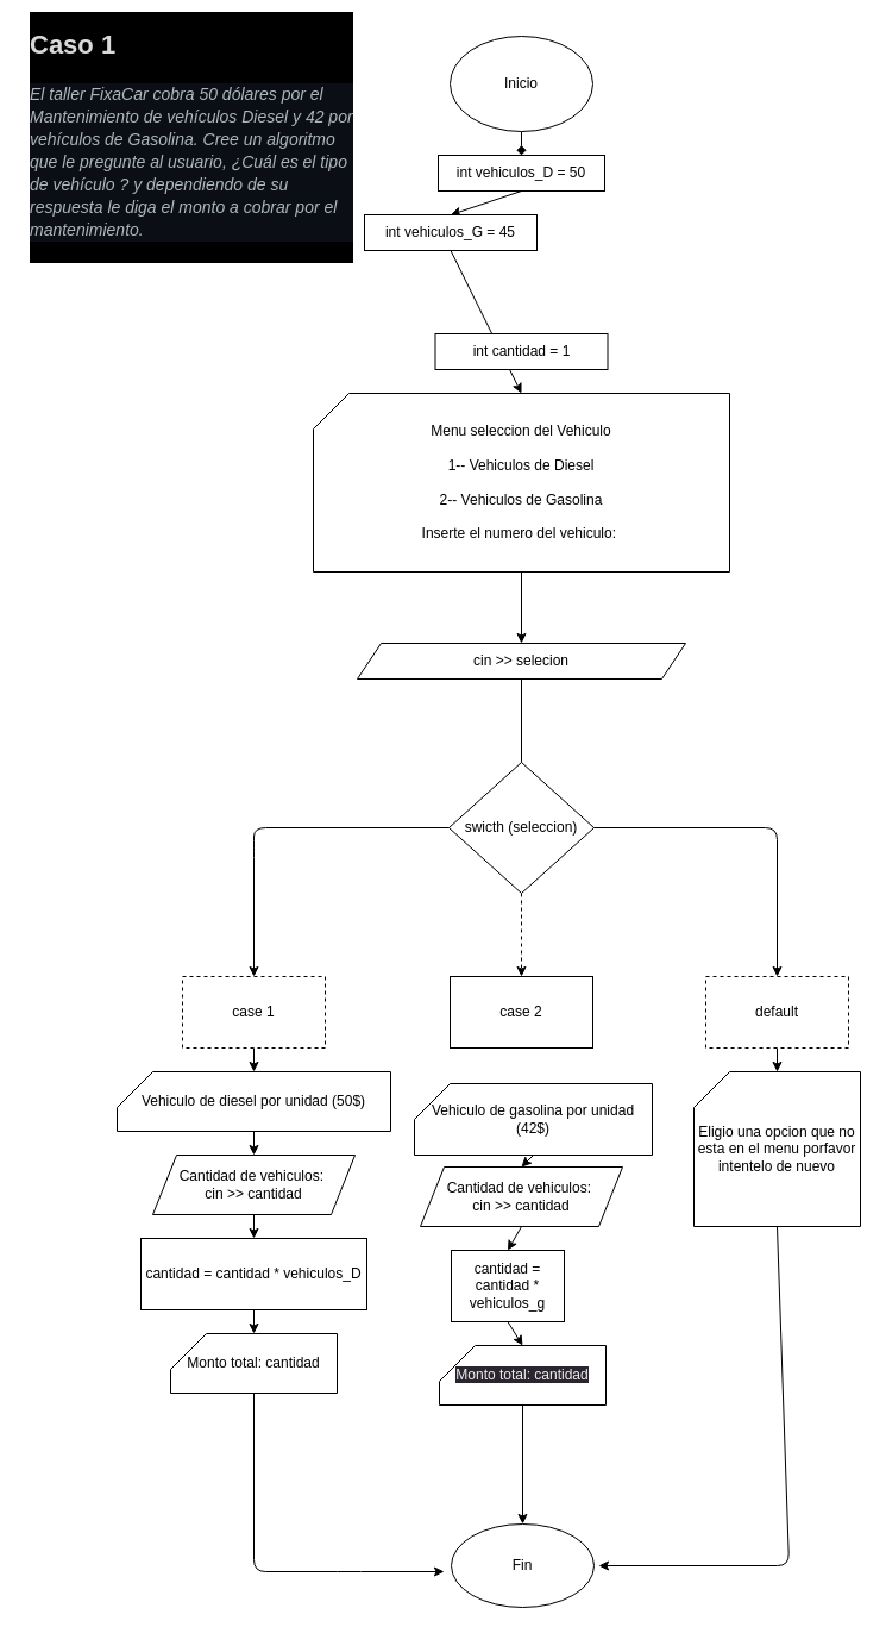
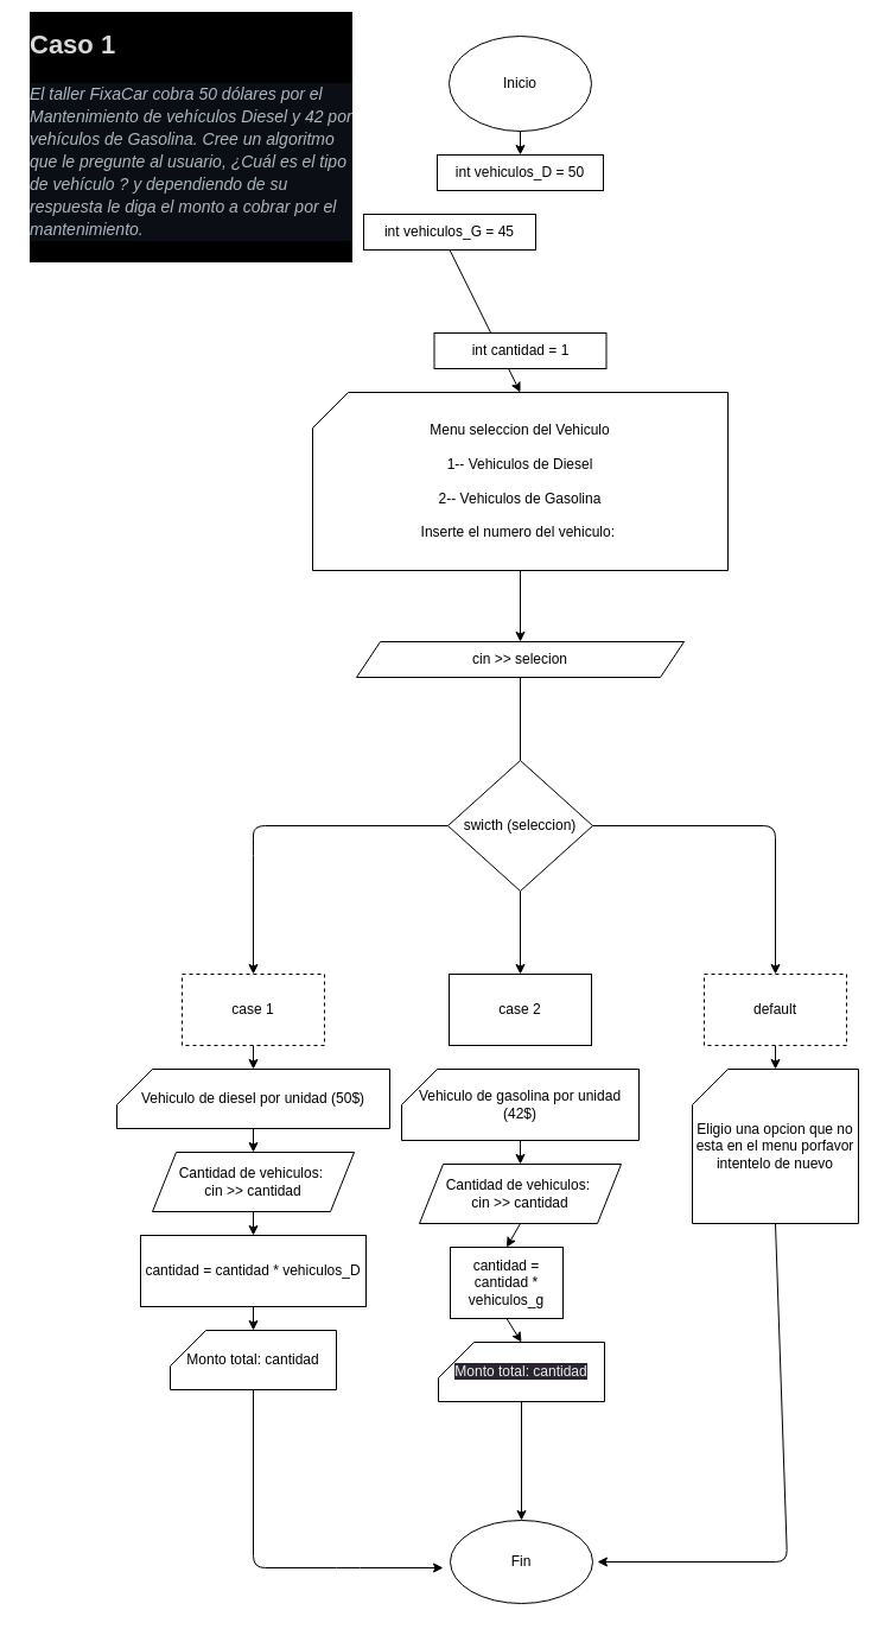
  <mxCell id="0" />
  <mxCell id="1" parent="0" />
- <mxCell id="2" style="edgeStyle=none;html=1;exitX=0.5;exitY=1;exitDx=0;exitDy=0;endArrow=diamond;" parent="1" source="3" target="6" edge="1"><mxGeometry relative="1" as="geometry" /></mxCell>
+ <mxCell id="2" style="edgeStyle=none;html=1;exitX=0.5;exitY=1;exitDx=0;exitDy=0;" parent="1" source="3" target="6" edge="1"><mxGeometry relative="1" as="geometry" /></mxCell>
  <mxCell id="3" value="Inicio" style="ellipse;whiteSpace=wrap;html=1;" parent="1" vertex="1"><mxGeometry x="378" y="30" width="120" height="80" as="geometry" /></mxCell>
  <mxCell id="4" value="Fin" style="ellipse;whiteSpace=wrap;html=1;" parent="1" vertex="1"><mxGeometry x="379" y="1280" width="120" height="70" as="geometry" /></mxCell>
- <mxCell id="5" style="edgeStyle=none;html=1;exitX=0.5;exitY=1;exitDx=0;exitDy=0;entryX=0.5;entryY=0;entryDx=0;entryDy=0;" parent="1" source="6" target="8" edge="1"><mxGeometry relative="1" as="geometry" /></mxCell>
  <mxCell id="6" value="int vehiculos_D = 50" style="rounded=0;whiteSpace=wrap;html=1;" parent="1" vertex="1"><mxGeometry x="368" y="130" width="140" height="30" as="geometry" /></mxCell>
  <mxCell id="7" style="edgeStyle=none;html=1;exitX=0.5;exitY=1;exitDx=0;exitDy=0;entryX=0.5;entryY=0;entryDx=0;entryDy=0;entryPerimeter=0;" parent="1" source="8" target="10" edge="1"><mxGeometry relative="1" as="geometry" /></mxCell>
  <mxCell id="8" value="int vehiculos_G = 45" style="rounded=0;whiteSpace=wrap;html=1;" parent="1" vertex="1"><mxGeometry x="306" y="180" width="145" height="30" as="geometry" /></mxCell>
  <mxCell id="9" style="edgeStyle=none;html=1;exitX=0.5;exitY=1;exitDx=0;exitDy=0;exitPerimeter=0;entryX=0.5;entryY=0;entryDx=0;entryDy=0;" parent="1" source="10" target="12" edge="1"><mxGeometry relative="1" as="geometry" /></mxCell>
  <mxCell id="10" value="&lt;p style=&quot;line-height: 140%;&quot;&gt;Menu seleccion del Vehiculo&lt;/p&gt;&lt;p style=&quot;line-height: 140%;&quot;&gt;1-- Vehiculos de Diesel&lt;/p&gt;&lt;p style=&quot;line-height: 140%;&quot;&gt;2-- Vehiculos de Gasolina&lt;/p&gt;&lt;p style=&quot;line-height: 140%;&quot;&gt;Inserte el numero del vehiculo:&amp;nbsp;&lt;/p&gt;" style="shape=card;whiteSpace=wrap;html=1;align=center;" parent="1" vertex="1"><mxGeometry x="263" y="330" width="350" height="150" as="geometry" /></mxCell>
  <mxCell id="11" style="edgeStyle=none;html=1;exitX=0.5;exitY=1;exitDx=0;exitDy=0;entryX=0.5;entryY=0;entryDx=0;entryDy=0;endArrow=none;" parent="1" source="12" target="16" edge="1"><mxGeometry relative="1" as="geometry" /></mxCell>
  <mxCell id="12" value="cin &amp;gt;&amp;gt; selecion" style="shape=parallelogram;perimeter=parallelogramPerimeter;whiteSpace=wrap;html=1;fixedSize=1;" parent="1" vertex="1"><mxGeometry x="300" y="540" width="276" height="30" as="geometry" /></mxCell>
  <mxCell id="13" style="edgeStyle=none;html=1;exitX=1;exitY=0.5;exitDx=0;exitDy=0;entryX=0.5;entryY=0;entryDx=0;entryDy=0;" parent="1" source="16" target="21" edge="1"><mxGeometry relative="1" as="geometry"><mxPoint x="653" y="750" as="targetPoint" /><Array as="points"><mxPoint x="653" y="695" /></Array></mxGeometry></mxCell>
  <mxCell id="14" style="edgeStyle=none;html=1;exitX=0;exitY=0.5;exitDx=0;exitDy=0;entryX=0.5;entryY=0;entryDx=0;entryDy=0;" parent="1" source="16" target="18" edge="1"><mxGeometry relative="1" as="geometry"><mxPoint x="213" y="750" as="targetPoint" /><Array as="points"><mxPoint x="213" y="695" /><mxPoint x="213" y="710" /></Array></mxGeometry></mxCell>
- <mxCell id="15" style="edgeStyle=none;html=1;exitX=0.5;exitY=1;exitDx=0;exitDy=0;entryX=0.5;entryY=0;entryDx=0;entryDy=0;dashed=1;" parent="1" source="16" target="19" edge="1"><mxGeometry relative="1" as="geometry"><mxPoint x="436" y="750" as="targetPoint" /></mxGeometry></mxCell>
+ <mxCell id="15" style="edgeStyle=none;html=1;exitX=0.5;exitY=1;exitDx=0;exitDy=0;entryX=0.5;entryY=0;entryDx=0;entryDy=0;" parent="1" source="16" target="19" edge="1"><mxGeometry relative="1" as="geometry"><mxPoint x="436" y="750" as="targetPoint" /></mxGeometry></mxCell>
  <mxCell id="16" value="swicth (seleccion)" style="rhombus;whiteSpace=wrap;html=1;" parent="1" vertex="1"><mxGeometry x="377" y="640" width="122" height="110" as="geometry" /></mxCell>
  <mxCell id="17" style="edgeStyle=none;html=1;exitX=0.5;exitY=1;exitDx=0;exitDy=0;entryX=0.5;entryY=0;entryDx=0;entryDy=0;entryPerimeter=0;" parent="1" source="18" target="23" edge="1"><mxGeometry relative="1" as="geometry" /></mxCell>
  <mxCell id="18" value="case 1" style="rounded=0;whiteSpace=wrap;html=1;dashed=1;" parent="1" vertex="1"><mxGeometry x="153" y="820" width="120" height="60" as="geometry" /></mxCell>
  <mxCell id="19" value="case 2" style="rounded=0;whiteSpace=wrap;html=1;" parent="1" vertex="1"><mxGeometry x="378" y="820" width="120" height="60" as="geometry" /></mxCell>
  <mxCell id="20" style="edgeStyle=none;html=1;exitX=0.5;exitY=1;exitDx=0;exitDy=0;entryX=0.5;entryY=0;entryDx=0;entryDy=0;entryPerimeter=0;" parent="1" source="21" target="27" edge="1"><mxGeometry relative="1" as="geometry" /></mxCell>
  <mxCell id="21" value="default" style="rounded=0;whiteSpace=wrap;html=1;dashed=1;" parent="1" vertex="1"><mxGeometry x="593" y="820" width="120" height="60" as="geometry" /></mxCell>
  <mxCell id="22" style="edgeStyle=none;html=1;exitX=0.5;exitY=1;exitDx=0;exitDy=0;exitPerimeter=0;entryX=0.5;entryY=0;entryDx=0;entryDy=0;" parent="1" source="23" target="29" edge="1"><mxGeometry relative="1" as="geometry" /></mxCell>
  <mxCell id="23" value="Vehiculo de diesel por unidad (50$)" style="shape=card;whiteSpace=wrap;html=1;" parent="1" vertex="1"><mxGeometry x="98" y="900" width="230" height="50" as="geometry" /></mxCell>
  <mxCell id="24" style="edgeStyle=none;html=1;exitX=0.5;exitY=1;exitDx=0;exitDy=0;exitPerimeter=0;entryX=0.5;entryY=0;entryDx=0;entryDy=0;" parent="1" source="25" target="31" edge="1"><mxGeometry relative="1" as="geometry" /></mxCell>
- <mxCell id="25" value="Vehiculo de gasolina por unidad (42$)" style="shape=card;whiteSpace=wrap;html=1;" parent="1" vertex="1"><mxGeometry x="348" y="910" width="200" height="60" as="geometry" /></mxCell>
+ <mxCell id="25" value="Vehiculo de gasolina por unidad (42$)" style="shape=card;whiteSpace=wrap;html=1;" parent="1" vertex="1"><mxGeometry x="338" y="900" width="200" height="60" as="geometry" /></mxCell>
  <mxCell id="26" style="edgeStyle=none;html=1;exitX=0.5;exitY=1;exitDx=0;exitDy=0;exitPerimeter=0;" parent="1" source="27" edge="1"><mxGeometry relative="1" as="geometry"><mxPoint x="503" y="1315" as="targetPoint" /><Array as="points"><mxPoint x="663" y="1315" /></Array></mxGeometry></mxCell>
  <mxCell id="27" value="Eligio una opcion que no esta en el menu porfavor intentelo de nuevo" style="shape=card;whiteSpace=wrap;html=1;" parent="1" vertex="1"><mxGeometry x="583" y="900" width="140" height="130" as="geometry" /></mxCell>
  <mxCell id="28" style="edgeStyle=none;html=1;exitX=0.5;exitY=1;exitDx=0;exitDy=0;entryX=0.5;entryY=0;entryDx=0;entryDy=0;" parent="1" source="29" target="33" edge="1"><mxGeometry relative="1" as="geometry" /></mxCell>
  <mxCell id="29" value="Cantidad de vehiculos:&amp;nbsp;&lt;br&gt;cin &amp;gt;&amp;gt; cantidad" style="shape=parallelogram;perimeter=parallelogramPerimeter;whiteSpace=wrap;html=1;fixedSize=1;" parent="1" vertex="1"><mxGeometry x="128" y="970" width="170" height="50" as="geometry" /></mxCell>
  <mxCell id="30" style="edgeStyle=none;html=1;exitX=0.5;exitY=1;exitDx=0;exitDy=0;entryX=0.5;entryY=0;entryDx=0;entryDy=0;" parent="1" source="31" target="35" edge="1"><mxGeometry relative="1" as="geometry" /></mxCell>
  <mxCell id="31" value="Cantidad de vehiculos:&amp;nbsp;&lt;br&gt;cin &amp;gt;&amp;gt; cantidad" style="shape=parallelogram;perimeter=parallelogramPerimeter;whiteSpace=wrap;html=1;fixedSize=1;" parent="1" vertex="1"><mxGeometry x="353" y="980" width="170" height="50" as="geometry" /></mxCell>
  <mxCell id="32" style="edgeStyle=none;html=1;exitX=0.5;exitY=1;exitDx=0;exitDy=0;entryX=0.5;entryY=0;entryDx=0;entryDy=0;entryPerimeter=0;" parent="1" source="33" target="37" edge="1"><mxGeometry relative="1" as="geometry" /></mxCell>
  <mxCell id="33" value="cantidad = cantidad * vehiculos_D" style="rounded=0;whiteSpace=wrap;html=1;" parent="1" vertex="1"><mxGeometry x="118" y="1040" width="190" height="60" as="geometry" /></mxCell>
  <mxCell id="34" style="edgeStyle=none;html=1;exitX=0.5;exitY=1;exitDx=0;exitDy=0;entryX=0.5;entryY=0;entryDx=0;entryDy=0;entryPerimeter=0;" parent="1" source="35" target="39" edge="1"><mxGeometry relative="1" as="geometry" /></mxCell>
  <mxCell id="35" value="cantidad = cantidad * vehiculos_g" style="rounded=0;whiteSpace=wrap;html=1;" parent="1" vertex="1"><mxGeometry x="379" y="1050" width="95" height="60" as="geometry" /></mxCell>
  <mxCell id="36" style="edgeStyle=none;html=1;exitX=0.5;exitY=1;exitDx=0;exitDy=0;exitPerimeter=0;" parent="1" source="37" edge="1"><mxGeometry relative="1" as="geometry"><mxPoint x="373" y="1320" as="targetPoint" /><Array as="points"><mxPoint x="213" y="1320" /><mxPoint x="293" y="1320" /></Array></mxGeometry></mxCell>
  <mxCell id="37" value="Monto total: cantidad" style="shape=card;whiteSpace=wrap;html=1;" parent="1" vertex="1"><mxGeometry x="143" y="1120" width="140" height="50" as="geometry" /></mxCell>
  <mxCell id="38" style="edgeStyle=none;html=1;exitX=0.5;exitY=1;exitDx=0;exitDy=0;exitPerimeter=0;entryX=0.5;entryY=0;entryDx=0;entryDy=0;" parent="1" source="39" target="4" edge="1"><mxGeometry relative="1" as="geometry" /></mxCell>
  <mxCell id="39" value="&lt;span style=&quot;color: rgb(240, 240, 240); font-family: Helvetica; font-size: 12px; font-style: normal; font-variant-ligatures: normal; font-variant-caps: normal; font-weight: 400; letter-spacing: normal; orphans: 2; text-align: center; text-indent: 0px; text-transform: none; widows: 2; word-spacing: 0px; -webkit-text-stroke-width: 0px; background-color: rgb(42, 37, 47); text-decoration-thickness: initial; text-decoration-style: initial; text-decoration-color: initial; float: none; display: inline !important;&quot;&gt;Monto total: cantidad&lt;/span&gt;" style="shape=card;whiteSpace=wrap;html=1;" parent="1" vertex="1"><mxGeometry x="369" y="1130" width="140" height="50" as="geometry" /></mxCell>
  <mxCell id="40" value="int cantidad = 1" style="rounded=0;whiteSpace=wrap;html=1;" parent="1" vertex="1"><mxGeometry x="365.5" y="280" width="145" height="30" as="geometry" /></mxCell>
  <mxCell id="41" value="&lt;h1&gt;Caso 1&lt;/h1&gt;&lt;h1&gt;&lt;div style=&quot;color: rgb(191, 189, 182); background-color: rgb(11, 14, 20); font-size: 14px; line-height: 19px;&quot;&gt;&lt;h4 style=&quot;&quot;&gt;&lt;div style=&quot;&quot;&gt;&lt;span style=&quot;color: rgb(172, 182, 191); font-style: italic; font-weight: normal;&quot;&gt;El taller FixaCar cobra 50 dólares por el Mantenimiento de vehículos Diesel y 42 por vehículos de Gasolina.&amp;nbsp;&lt;/span&gt;&lt;span style=&quot;font-weight: normal; color: rgb(172, 182, 191); font-style: italic;&quot;&gt;Cree un algoritmo que le pregunte al usuario, ¿Cuál es el tipo de vehículo ? y dependiendo de su respuesta&amp;nbsp;&lt;/span&gt;&lt;span style=&quot;font-weight: normal; color: rgb(172, 182, 191); font-style: italic;&quot;&gt;le diga el monto a cobrar por el mantenimiento.&lt;/span&gt;&lt;/div&gt;&lt;/h4&gt;&lt;/div&gt;&lt;/h1&gt;" style="text;html=1;strokeColor=none;fillColor=none;spacing=5;spacingTop=-20;whiteSpace=wrap;overflow=hidden;rounded=0;labelBackgroundColor=#000000;fontSize=11;fontColor=#D9D9D9;" parent="1" vertex="1"><mxGeometry x="20" y="20" width="280" height="240" as="geometry" /></mxCell>
